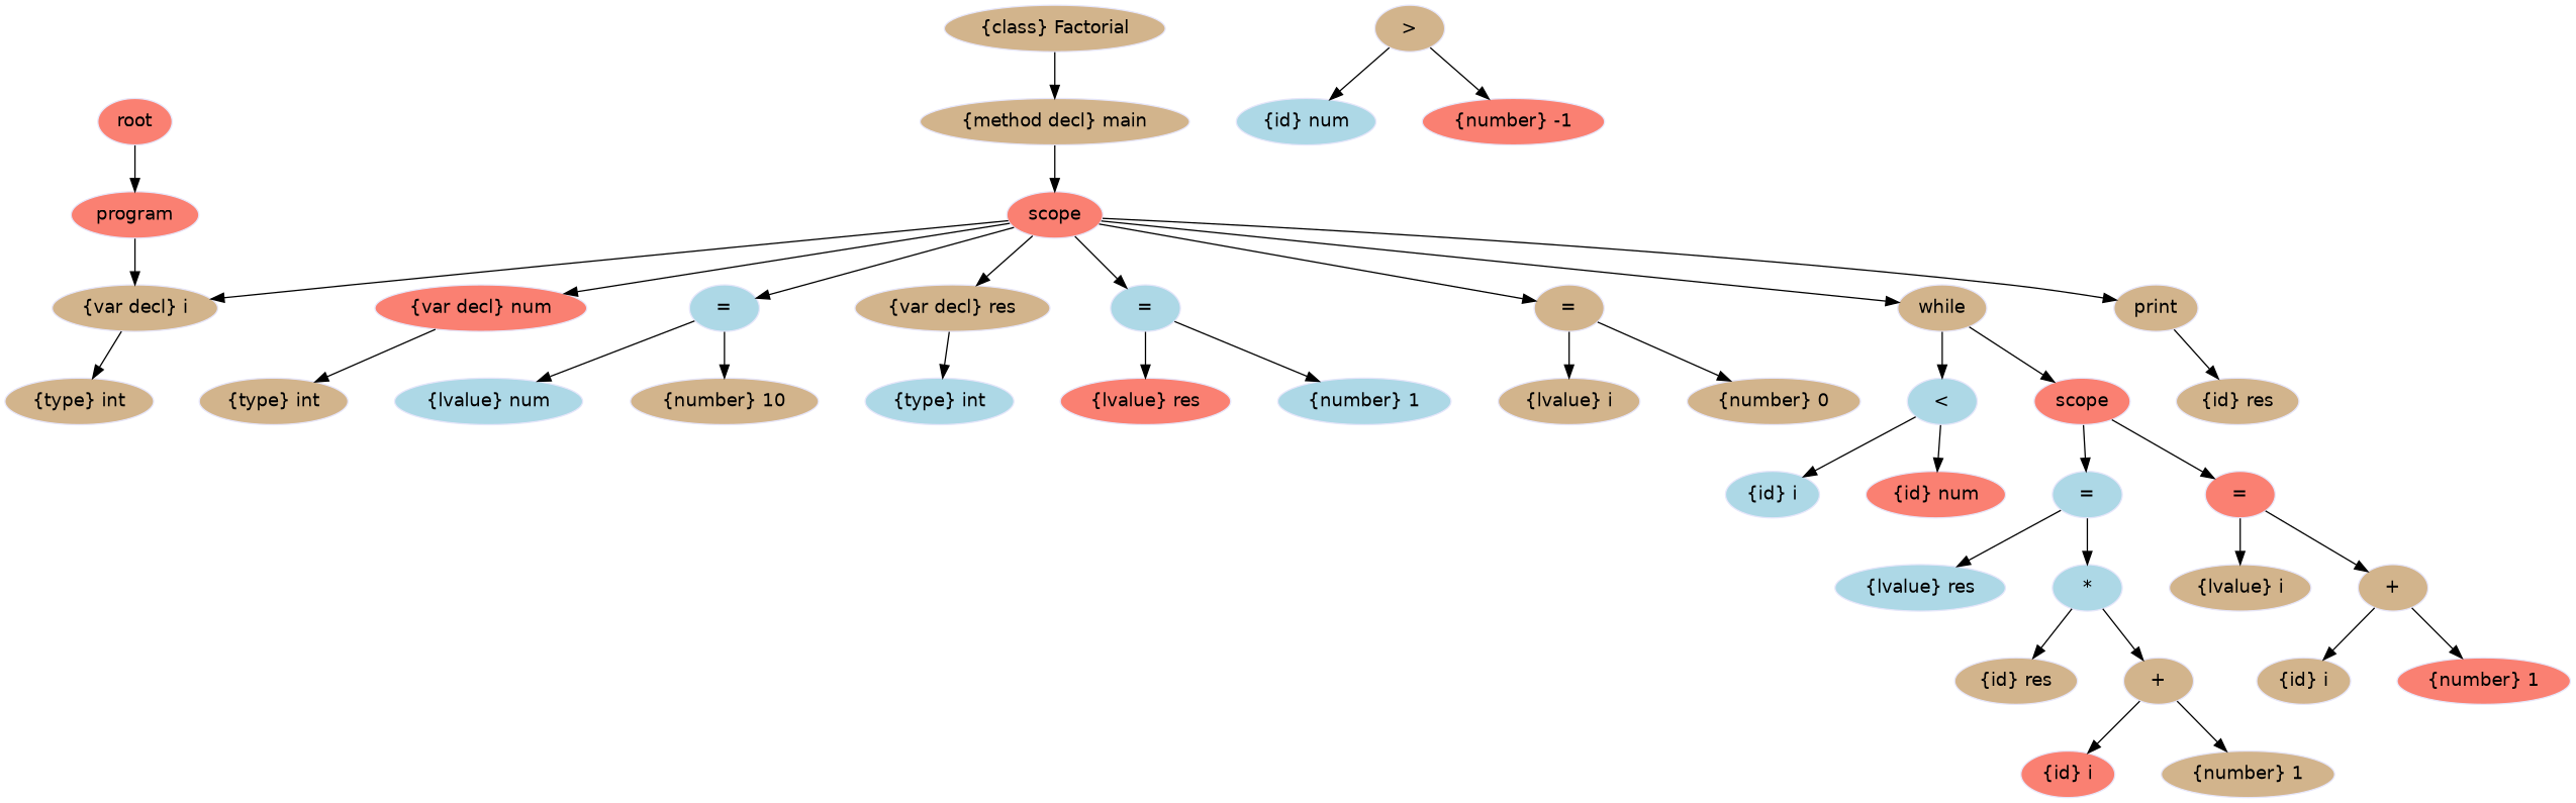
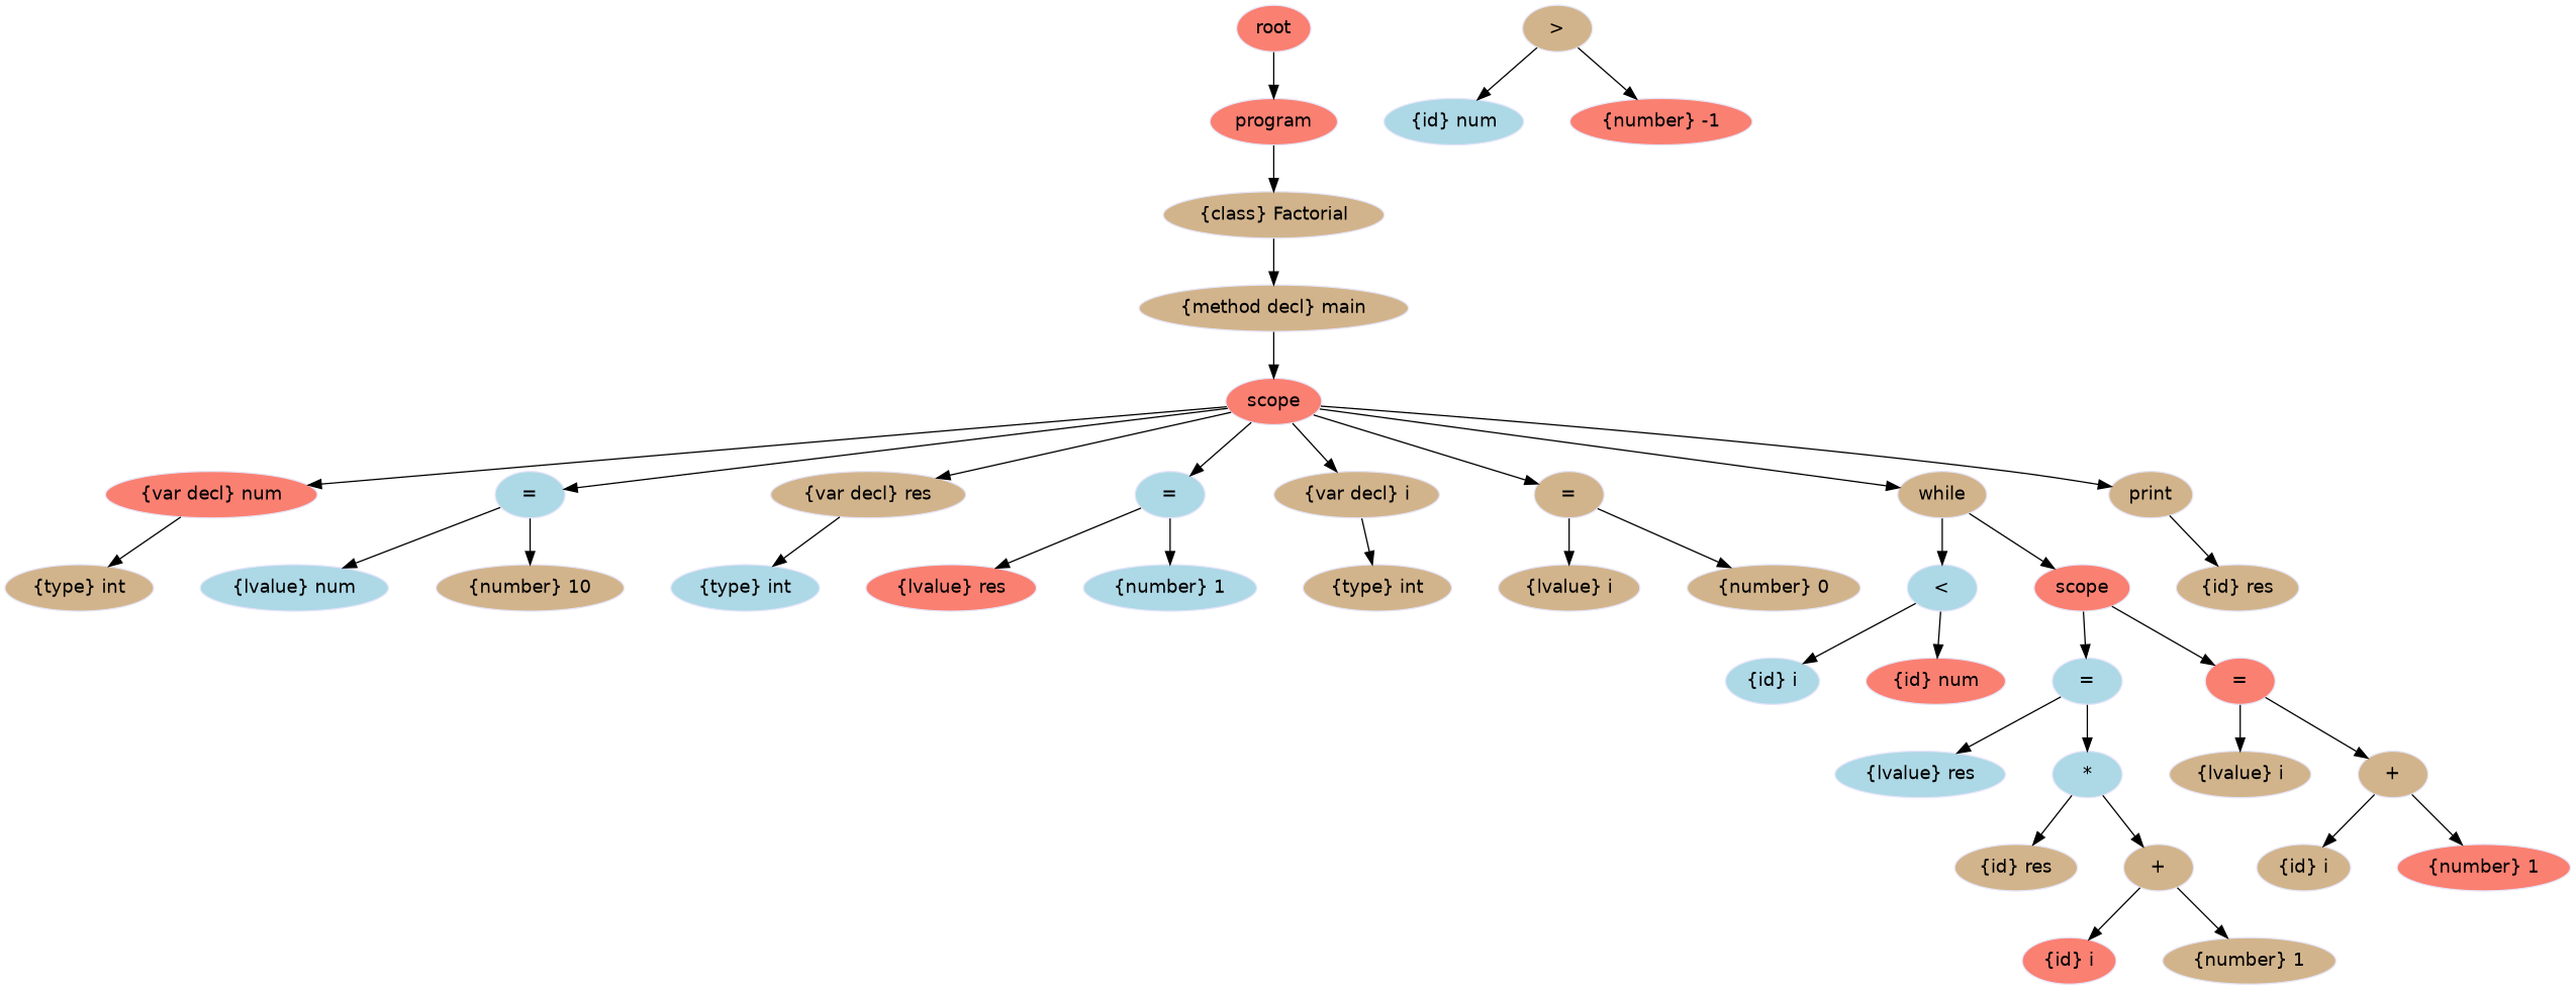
  digraph {
    nodesep=0.5
    node [color=Lavender fillcolor=tan fontname=Helvetica style=filled]
    n1 [fillcolor=salmon label=root]
    n2 [fillcolor=salmon label=program]
    n3 [label="{class} Factorial"]
    n4 [label="{method decl} main"]
    n5 [fillcolor=salmon label=scope]
    n6 [fillcolor=salmon label="{var decl} num"]
    n7 [fillcolor=lightblue label="="]
    n8 [label="{var decl} res"]
    n9 [fillcolor=lightblue label="="]
    n10 [label="{var decl} i"]
    n11 [label="="]
    n12 [label=while]
    n13 [label=print]
    n14 [label="{type} int"]
    n15 [fillcolor=lightblue label="{lvalue} num"]
    n16 [label="{number} 10"]
    n17 [fillcolor=lightblue label="{type} int"]
    n18 [fillcolor=salmon label="{lvalue} res"]
    n19 [fillcolor=lightblue label="{number} 1"]
    n20 [label="{type} int"]
    n21 [label="{lvalue} i"]
    n22 [label="{number} 0"]
    n23 [fillcolor=lightblue label="<"]
    n24 [fillcolor=salmon label=scope]
    n25 [label="{id} res"]
    n26 [label=">"]
    n27 [fillcolor=lightblue label="{id} num"]
    n28 [fillcolor=salmon label="{number} -1"]
    n29 [fillcolor=lightblue label="{id} i"]
    n30 [fillcolor=salmon label="{id} num"]
    n31 [fillcolor=lightblue label="="]
    n32 [fillcolor=salmon label="="]
    n33 [fillcolor=lightblue label="{lvalue} res"]
    n34 [fillcolor=lightblue label="*"]
    n35 [label="{lvalue} i"]
    n36 [label="+"]
    n37 [label="{id} res"]
    n38 [label="+"]
    n39 [fillcolor=salmon label="{id} i"]
    n40 [label="{number} 1"]
    n41 [label="{id} i"]
    n42 [fillcolor=salmon label="{number} 1"]
    n1 -> n2
-   n2 -> n10
+   n2 -> n3
    n3 -> n4
    n4 -> n5
    n5 -> n6
    n5 -> n7
    n5 -> n8
    n5 -> n9
    n5 -> n10
    n5 -> n11
    n5 -> n12
    n5 -> n13
    n6 -> n14
    n7 -> n15
    n7 -> n16
    n8 -> n17
    n9 -> n18
    n9 -> n19
    n10 -> n20
    n11 -> n21
    n11 -> n22
    n12 -> n23
    n12 -> n24
    n13 -> n25
    n23 -> n29
    n23 -> n30
    n24 -> n31
    n24 -> n32
    n26 -> n27
    n26 -> n28
    n31 -> n33
    n31 -> n34
    n32 -> n35
    n32 -> n36
    n34 -> n37
    n34 -> n38
    n36 -> n41
    n36 -> n42
    n38 -> n39
    n38 -> n40
  }
